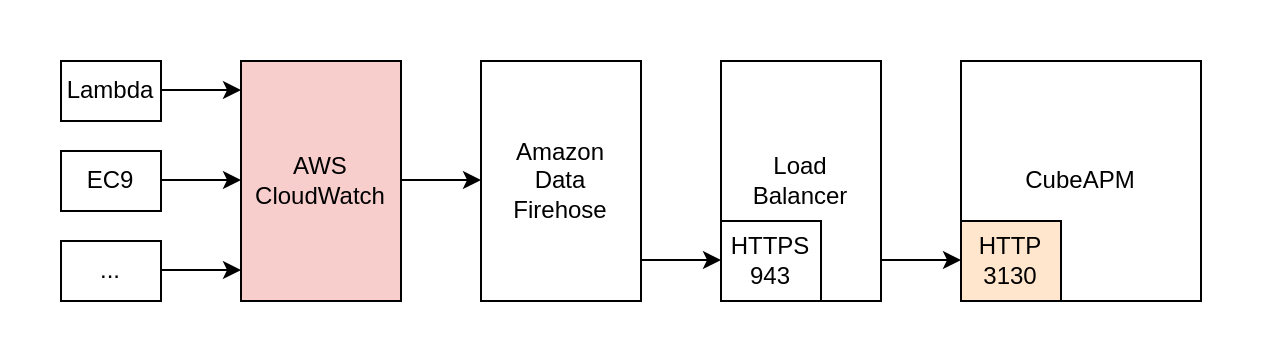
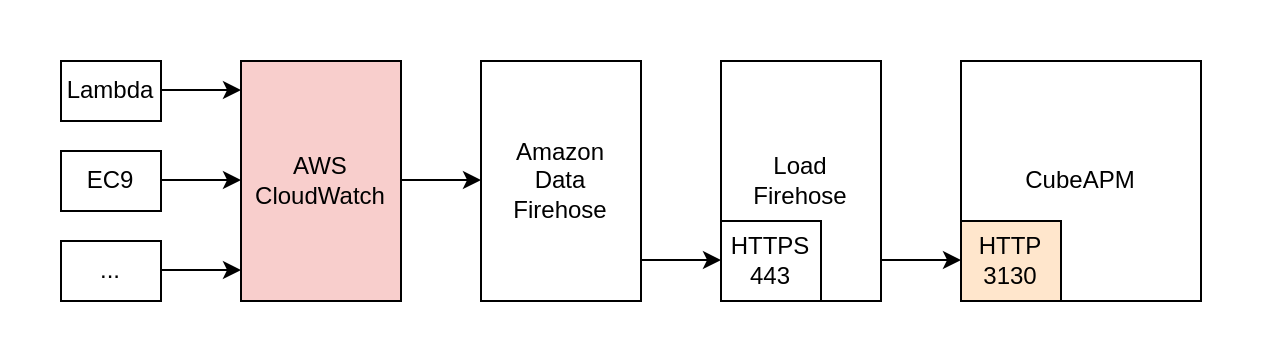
  <mxCell id="0" />
  <mxCell id="1" parent="0" />
  <mxCell id="2" value="" style="rounded=0;whiteSpace=wrap;html=1;strokeColor=#ffffff;fillColor=default;" parent="1" vertex="1"><mxGeometry x="20" y="20" width="590" height="140" as="geometry" /></mxCell>
- <mxCell id="3" value="Load&lt;br&gt;Balancer" style="rounded=0;whiteSpace=wrap;html=1;" parent="1" vertex="1"><mxGeometry x="360" y="30" width="80" height="120" as="geometry" /></mxCell>
+ <mxCell id="3" value="Load&lt;br&gt;Firehose" style="rounded=0;whiteSpace=wrap;html=1;" parent="1" vertex="1"><mxGeometry x="360" y="30" width="80" height="120" as="geometry" /></mxCell>
  <mxCell id="4" value="CubeAPM" style="whiteSpace=wrap;html=1;aspect=fixed;" parent="1" vertex="1"><mxGeometry x="480" y="30" width="120" height="120" as="geometry" /></mxCell>
- <mxCell id="5" value="HTTPS&lt;br&gt;943" style="rounded=0;whiteSpace=wrap;html=1;" parent="1" vertex="1"><mxGeometry x="360" y="110" width="50" height="40" as="geometry" /></mxCell>
+ <mxCell id="5" value="HTTPS&lt;br&gt;443" style="rounded=0;whiteSpace=wrap;html=1;" parent="1" vertex="1"><mxGeometry x="360" y="110" width="50" height="40" as="geometry" /></mxCell>
  <mxCell id="6" value="HTTP&lt;br&gt;3130" style="rounded=0;whiteSpace=wrap;html=1;fillColor=#ffe6cc;" parent="1" vertex="1"><mxGeometry x="480" y="110" width="50" height="40" as="geometry" /></mxCell>
  <mxCell id="7" value="" style="endArrow=classic;html=1;rounded=0;exitX=1;exitY=0.5;exitDx=0;exitDy=0;entryX=0;entryY=0.5;entryDx=0;entryDy=0;" parent="1" edge="1"><mxGeometry width="50" height="50" relative="1" as="geometry"><mxPoint x="440" y="129.5" as="sourcePoint" /><mxPoint x="480" y="129.5" as="targetPoint" /></mxGeometry></mxCell>
  <mxCell id="8" value="&lt;font&gt;Lambda&lt;/font&gt;" style="rounded=0;whiteSpace=wrap;html=1;" parent="1" vertex="1"><mxGeometry x="30" y="30" width="50" height="30" as="geometry" /></mxCell>
  <mxCell id="9" value="EC9" style="rounded=0;whiteSpace=wrap;html=1;" parent="1" vertex="1"><mxGeometry x="30" y="75" width="50" height="30" as="geometry" /></mxCell>
  <mxCell id="10" value="..." style="rounded=0;whiteSpace=wrap;html=1;" parent="1" vertex="1"><mxGeometry x="30" y="120" width="50" height="30" as="geometry" /></mxCell>
  <mxCell id="11" value="AWS&lt;div&gt;CloudWatch&lt;/div&gt;" style="rounded=0;whiteSpace=wrap;html=1;fillColor=#f8cecc;" parent="1" vertex="1"><mxGeometry x="120" y="30" width="80" height="120" as="geometry" /></mxCell>
  <mxCell id="12" value="" style="endArrow=classic;html=1;rounded=0;exitX=1;exitY=0.5;exitDx=0;exitDy=0;entryX=0;entryY=0.5;entryDx=0;entryDy=0;" parent="1" edge="1"><mxGeometry width="50" height="50" relative="1" as="geometry"><mxPoint x="80" y="89.5" as="sourcePoint" /><mxPoint x="120" y="89.5" as="targetPoint" /></mxGeometry></mxCell>
  <mxCell id="13" value="Amazon&lt;div&gt;Data&lt;/div&gt;&lt;div&gt;Firehose&lt;/div&gt;" style="rounded=0;whiteSpace=wrap;html=1;" parent="1" vertex="1"><mxGeometry x="240" y="30" width="80" height="120" as="geometry" /></mxCell>
  <mxCell id="14" value="" style="endArrow=classic;html=1;rounded=0;exitX=1;exitY=0.5;exitDx=0;exitDy=0;entryX=0;entryY=0.5;entryDx=0;entryDy=0;" parent="1" edge="1"><mxGeometry width="50" height="50" relative="1" as="geometry"><mxPoint x="200" y="89.5" as="sourcePoint" /><mxPoint x="240" y="89.5" as="targetPoint" /></mxGeometry></mxCell>
  <mxCell id="15" value="" style="endArrow=classic;html=1;rounded=0;exitX=1;exitY=0.5;exitDx=0;exitDy=0;entryX=0;entryY=0.5;entryDx=0;entryDy=0;" parent="1" edge="1"><mxGeometry width="50" height="50" relative="1" as="geometry"><mxPoint x="80" y="44.5" as="sourcePoint" /><mxPoint x="120" y="44.5" as="targetPoint" /></mxGeometry></mxCell>
  <mxCell id="16" value="" style="endArrow=classic;html=1;rounded=0;exitX=1;exitY=0.5;exitDx=0;exitDy=0;entryX=0;entryY=0.5;entryDx=0;entryDy=0;" parent="1" edge="1"><mxGeometry width="50" height="50" relative="1" as="geometry"><mxPoint x="80" y="134.5" as="sourcePoint" /><mxPoint x="120" y="134.5" as="targetPoint" /></mxGeometry></mxCell>
  <mxCell id="17" value="" style="endArrow=classic;html=1;rounded=0;exitX=1;exitY=0.5;exitDx=0;exitDy=0;entryX=0;entryY=0.5;entryDx=0;entryDy=0;" parent="1" edge="1"><mxGeometry width="50" height="50" relative="1" as="geometry"><mxPoint x="320" y="129.5" as="sourcePoint" /><mxPoint x="360" y="129.5" as="targetPoint" /></mxGeometry></mxCell>
